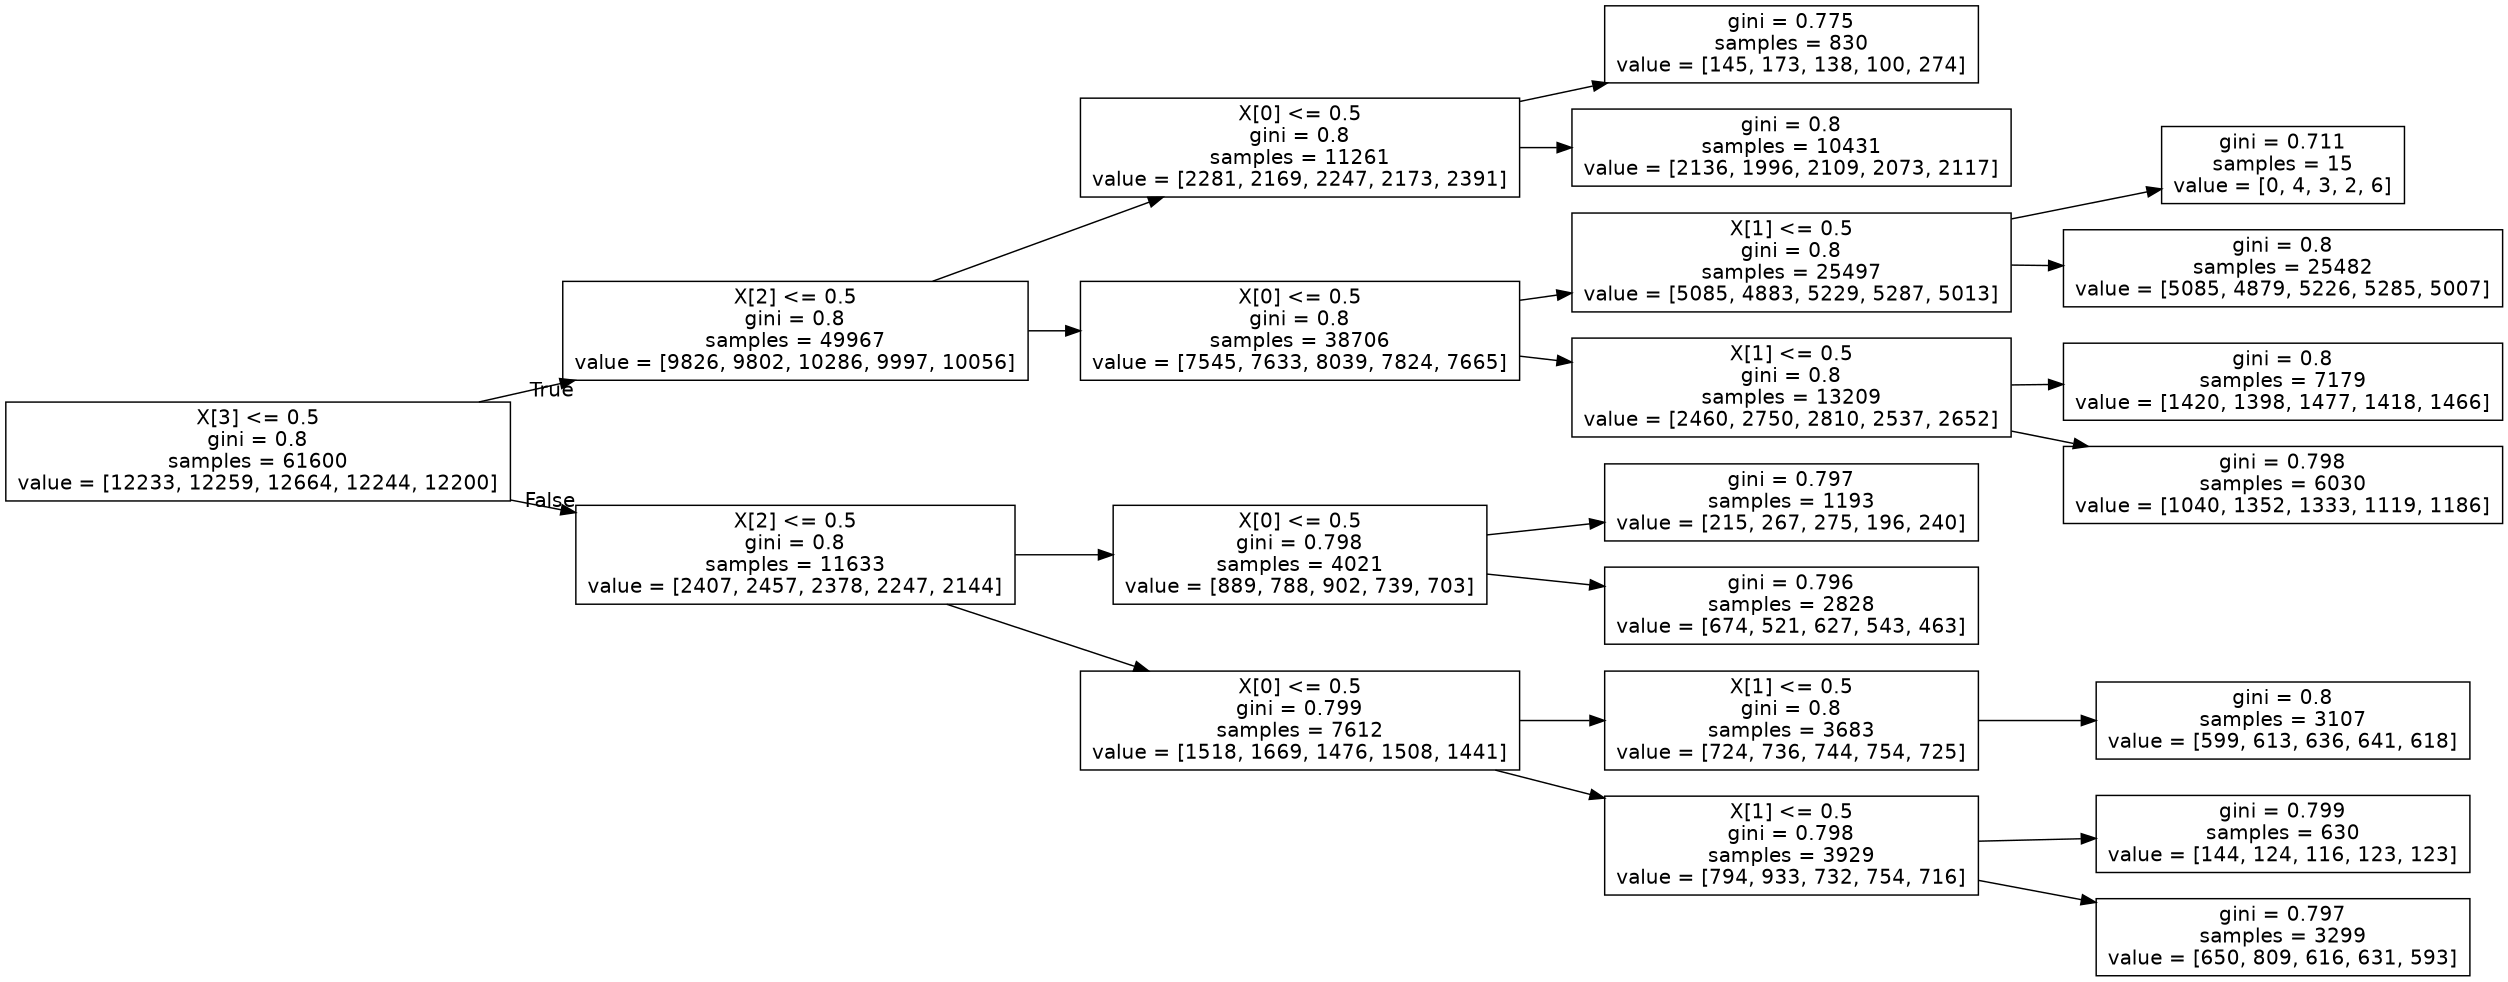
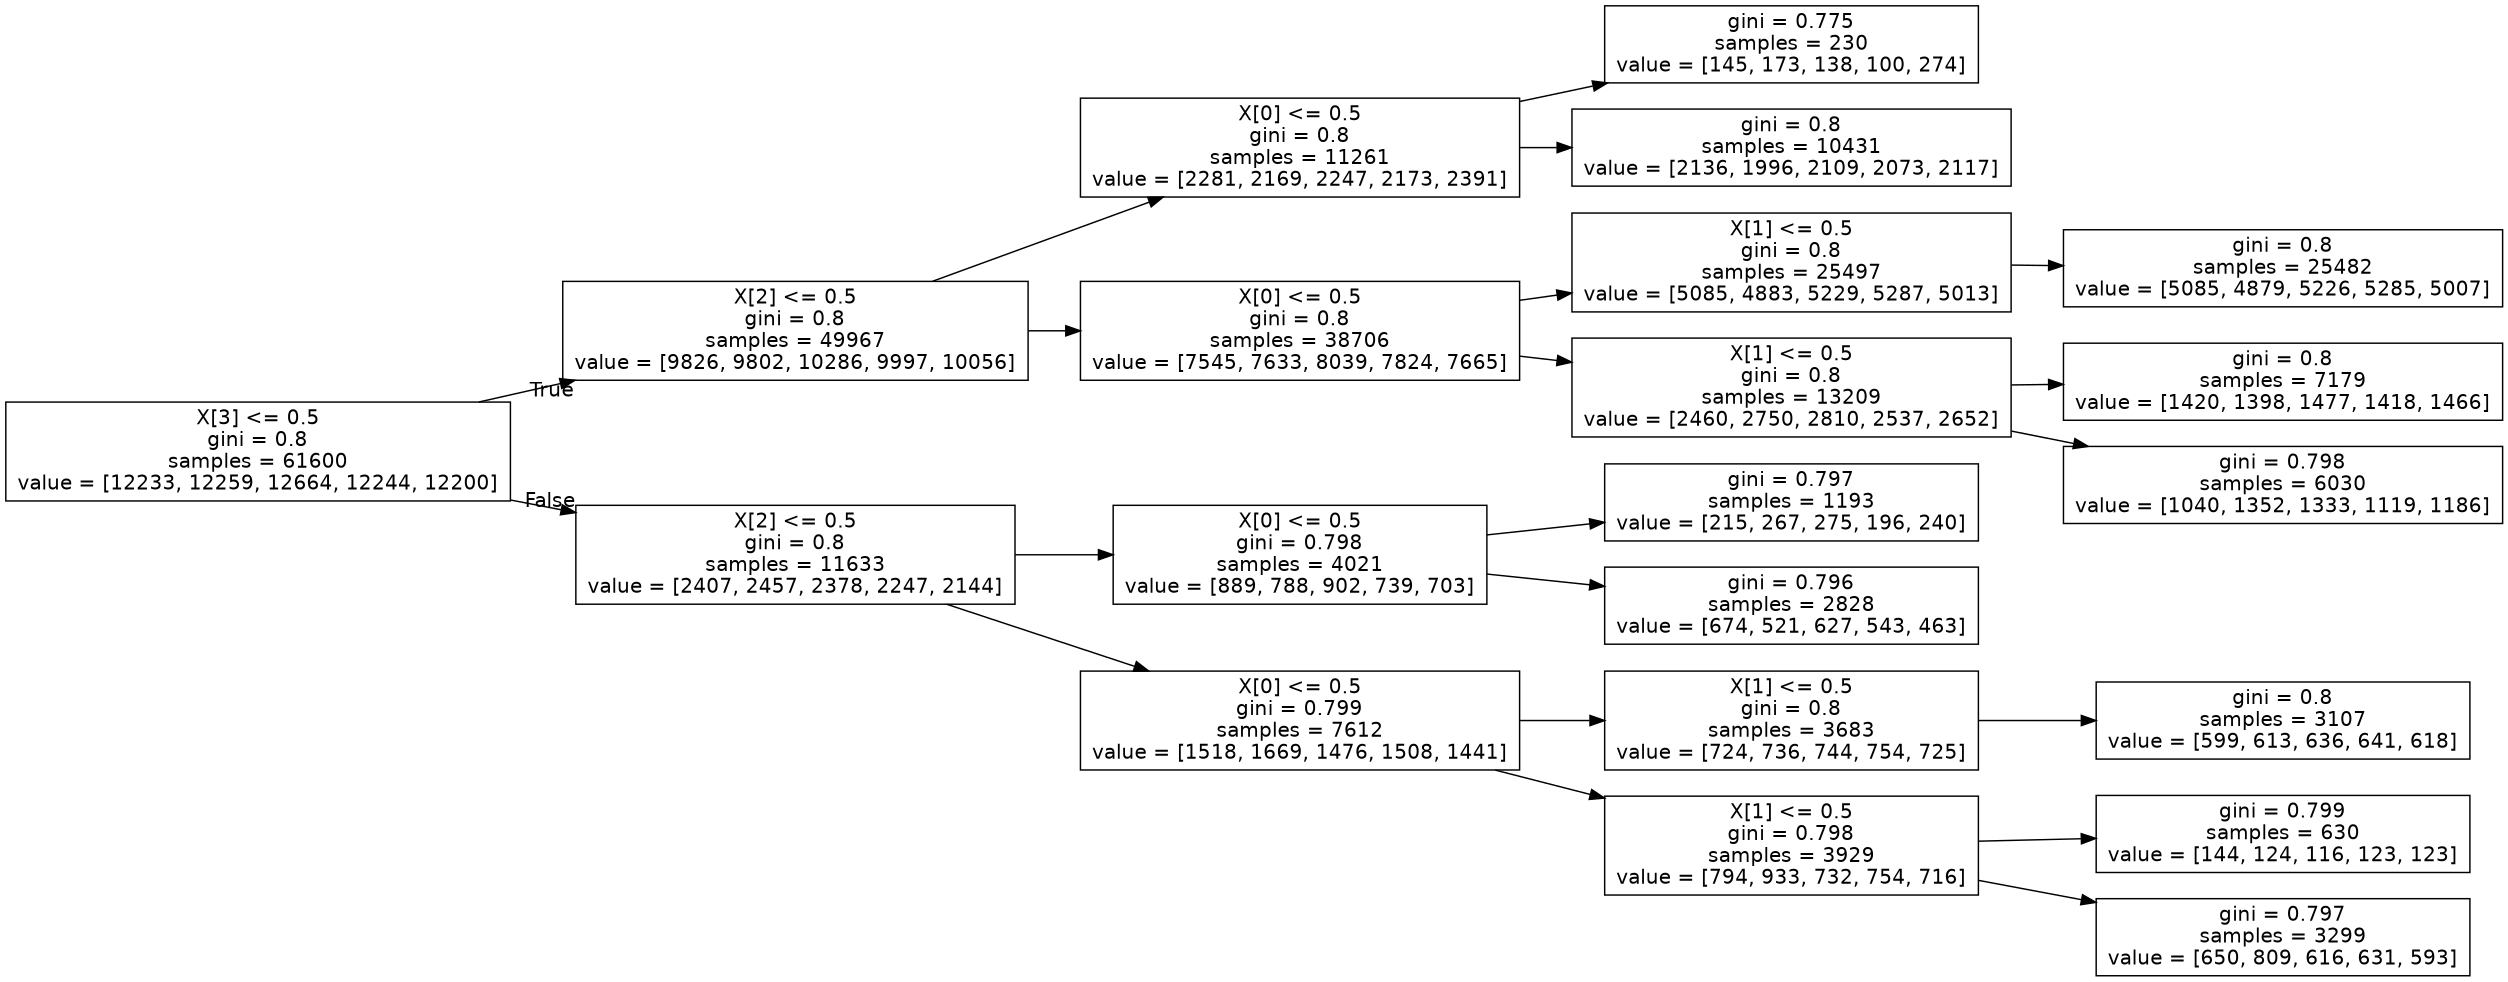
  digraph {
    fontname="DejaVu Sans"
    rankdir=LR
    node [fontname="DejaVu Sans" shape=box]
    edge [fontname="DejaVu Sans"]
    n1 [label="X[3] <= 0.5\ngini = 0.8\nsamples = 61600\nvalue = [12233, 12259, 12664, 12244, 12200]"]
    n2 [label="X[2] <= 0.5\ngini = 0.8\nsamples = 49967\nvalue = [9826, 9802, 10286, 9997, 10056]"]
    n3 [label="X[2] <= 0.5\ngini = 0.8\nsamples = 11633\nvalue = [2407, 2457, 2378, 2247, 2144]"]
    n4 [label="X[0] <= 0.5\ngini = 0.8\nsamples = 11261\nvalue = [2281, 2169, 2247, 2173, 2391]"]
    n5 [label="X[0] <= 0.5\ngini = 0.8\nsamples = 38706\nvalue = [7545, 7633, 8039, 7824, 7665]"]
    n6 [label="X[0] <= 0.5\ngini = 0.798\nsamples = 4021\nvalue = [889, 788, 902, 739, 703]"]
    n7 [label="X[0] <= 0.5\ngini = 0.799\nsamples = 7612\nvalue = [1518, 1669, 1476, 1508, 1441]"]
-   n8 [label="gini = 0.775\nsamples = 830\nvalue = [145, 173, 138, 100, 274]"]
+   n8 [label="gini = 0.775\nsamples = 230\nvalue = [145, 173, 138, 100, 274]"]
    n9 [label="gini = 0.8\nsamples = 10431\nvalue = [2136, 1996, 2109, 2073, 2117]"]
    n10 [label="X[1] <= 0.5\ngini = 0.8\nsamples = 25497\nvalue = [5085, 4883, 5229, 5287, 5013]"]
    n11 [label="X[1] <= 0.5\ngini = 0.8\nsamples = 13209\nvalue = [2460, 2750, 2810, 2537, 2652]"]
-   n12 [label="gini = 0.711\nsamples = 15\nvalue = [0, 4, 3, 2, 6]"]
    n13 [label="gini = 0.8\nsamples = 25482\nvalue = [5085, 4879, 5226, 5285, 5007]"]
    n14 [label="gini = 0.8\nsamples = 7179\nvalue = [1420, 1398, 1477, 1418, 1466]"]
    n15 [label="gini = 0.798\nsamples = 6030\nvalue = [1040, 1352, 1333, 1119, 1186]"]
    n16 [label="gini = 0.797\nsamples = 1193\nvalue = [215, 267, 275, 196, 240]"]
    n17 [label="gini = 0.796\nsamples = 2828\nvalue = [674, 521, 627, 543, 463]"]
    n18 [label="X[1] <= 0.5\ngini = 0.8\nsamples = 3683\nvalue = [724, 736, 744, 754, 725]"]
    n19 [label="X[1] <= 0.5\ngini = 0.798\nsamples = 3929\nvalue = [794, 933, 732, 754, 716]"]
    n20 [label="gini = 0.8\nsamples = 3107\nvalue = [599, 613, 636, 641, 618]"]
    n21 [label="gini = 0.799\nsamples = 630\nvalue = [144, 124, 116, 123, 123]"]
    n22 [label="gini = 0.797\nsamples = 3299\nvalue = [650, 809, 616, 631, 593]"]
    n1 -> n2 [headlabel=True labelangle=45 labeldistance=2.5]
    n1 -> n3 [headlabel=False labelangle=-45 labeldistance=2.5]
    n2 -> n4
    n2 -> n5
    n3 -> n6
    n3 -> n7
    n4 -> n8
    n4 -> n9
    n5 -> n10
    n5 -> n11
    n6 -> n16
    n6 -> n17
    n7 -> n18
    n7 -> n19
-   n10 -> n12
    n10 -> n13
    n11 -> n14
    n11 -> n15
    n18 -> n20
    n19 -> n21
    n19 -> n22
  }
